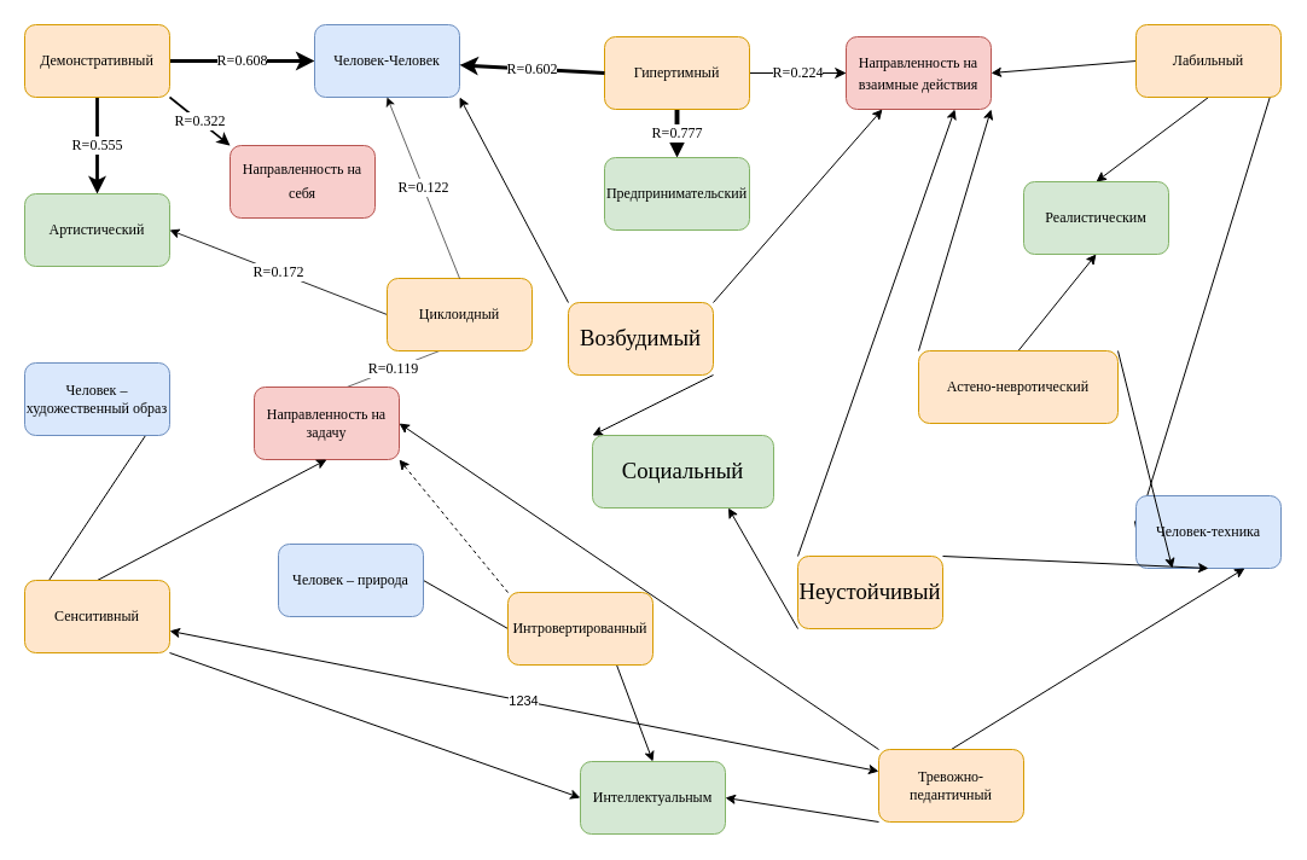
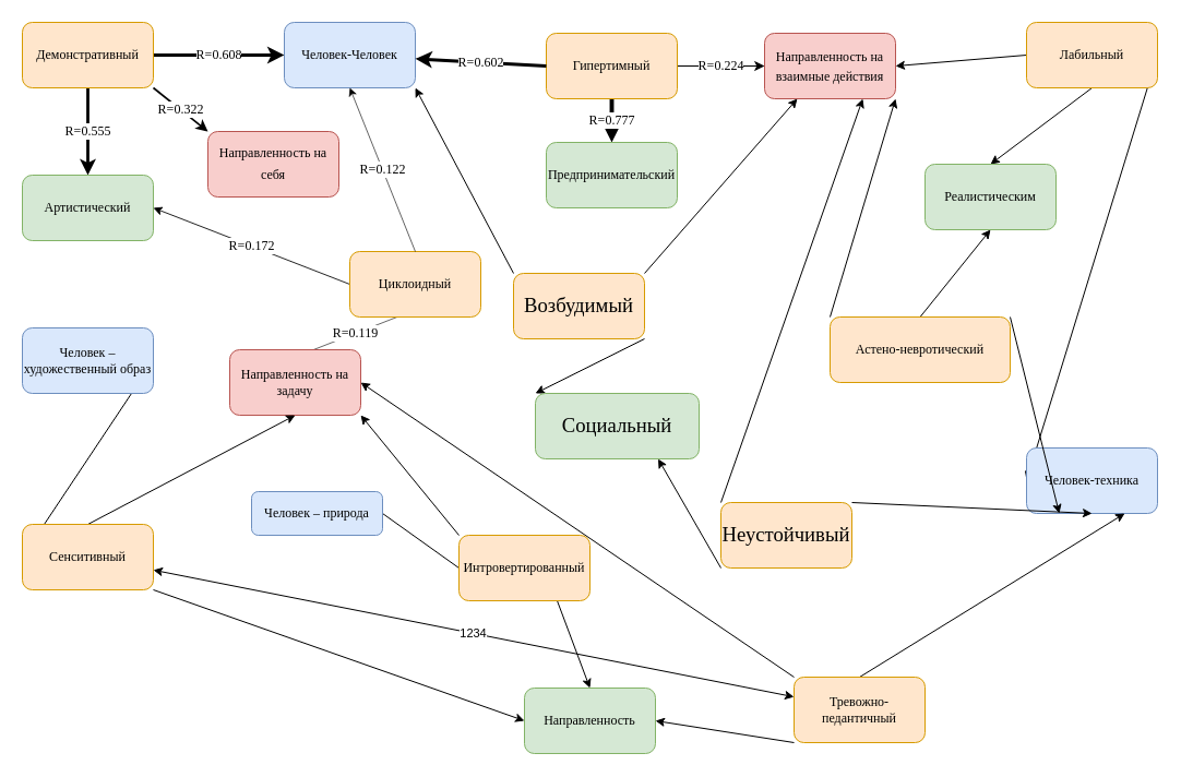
  <mxCell id="0" />
  <mxCell id="1" parent="0" />
  <mxCell id="2" value="R=0.608" style="rounded=0;orthogonalLoop=1;jettySize=auto;html=1;fontFamily=Times New Roman;fontSize=12;strokeWidth=3.04;strokeColor=default;" edge="1" parent="1" source="4" target="5"><mxGeometry relative="1" as="geometry" /></mxCell>
  <mxCell id="3" value="R=0.555" style="rounded=0;orthogonalLoop=1;jettySize=auto;html=1;strokeWidth=2.775;fontFamily=Times New Roman;fontSize=12;strokeColor=default;" edge="1" parent="1" source="4" target="7"><mxGeometry relative="1" as="geometry" /></mxCell>
  <mxCell id="4" value="&lt;span style=&quot;text-align: start; line-height: 19.973px;&quot;&gt;&lt;font&gt;Демонстративный&lt;/font&gt;&lt;/span&gt;&lt;span style=&quot;text-align: start;&quot;&gt;&lt;/span&gt;" style="rounded=1;whiteSpace=wrap;html=1;fontFamily=Times New Roman;fontSize=12;fillColor=#ffe6cc;strokeColor=#d79b00;" vertex="1" parent="1"><mxGeometry width="120" height="60" as="geometry" x="20" y="20" /></mxCell>
  <mxCell id="5" value="Человек-Человек" style="whiteSpace=wrap;html=1;rounded=1;fontFamily=Times New Roman;fontSize=12;fillColor=#dae8fc;strokeColor=#6c8ebf;" vertex="1" parent="1"><mxGeometry x="260" width="120" height="60" as="geometry" y="20" /></mxCell>
  <mxCell id="6" style="edgeStyle=orthogonalEdgeStyle;rounded=0;orthogonalLoop=1;jettySize=auto;html=1;exitX=0.5;exitY=1;exitDx=0;exitDy=0;fontSize=12;fontFamily=Times New Roman;" edge="1" parent="1" source="7"><mxGeometry relative="1" as="geometry"><mxPoint x="79.737" y="220.316" as="targetPoint" /></mxGeometry></mxCell>
  <mxCell id="7" value="&lt;br&gt;&lt;span&gt;&lt;font&gt;Артистический&lt;/font&gt;&lt;/span&gt;&lt;div&gt;&lt;br&gt;&lt;/div&gt;" style="whiteSpace=wrap;html=1;fontFamily=Times New Roman;fillColor=#d5e8d4;strokeColor=#82b366;rounded=1;fontSize=12;" vertex="1" parent="1"><mxGeometry y="160" width="120" height="60" as="geometry" x="20" /></mxCell>
  <mxCell id="8" value="R=0.322" style="endArrow=classic;html=1;rounded=0;exitX=1;exitY=1;exitDx=0;exitDy=0;entryX=0;entryY=0;entryDx=0;entryDy=0;strokeWidth=1.61;fontFamily=Times New Roman;fontSize=12;strokeColor=default;" edge="1" parent="1" source="4" target="9"><mxGeometry width="50" height="50" relative="1" as="geometry"><mxPoint x="370" y="320" as="sourcePoint" /><mxPoint x="260" y="140" as="targetPoint" /></mxGeometry></mxCell>
  <mxCell id="9" value="&lt;span style=&quot;text-align: start; line-height: 19.973px;&quot;&gt;&lt;font&gt;Направленность на себя&lt;/font&gt;&lt;/span&gt;&lt;span style=&quot;text-align: start;&quot;&gt;&lt;/span&gt;" style="rounded=1;whiteSpace=wrap;html=1;fillColor=#f8cecc;strokeColor=#b85450;fontFamily=Times New Roman;fontSize=12;" vertex="1" parent="1"><mxGeometry x="190" y="120" width="120" height="60" as="geometry" /></mxCell>
  <mxCell id="10" value="R=0.777" style="rounded=0;orthogonalLoop=1;jettySize=auto;html=1;exitX=0.5;exitY=1;exitDx=0;exitDy=0;entryX=0.5;entryY=0;entryDx=0;entryDy=0;strokeWidth=3.885;fontFamily=Times New Roman;fontSize=12;strokeColor=default;" edge="1" parent="1" source="12" target="14"><mxGeometry relative="1" as="geometry" /></mxCell>
  <mxCell id="11" value="R=0.224" style="rounded=0;orthogonalLoop=1;jettySize=auto;html=1;exitX=1;exitY=0.5;exitDx=0;exitDy=0;entryX=0;entryY=0.5;entryDx=0;entryDy=0;strokeWidth=1.12;fontFamily=Times New Roman;fontSize=12;strokeColor=default;" edge="1" parent="1" source="12" target="15"><mxGeometry relative="1" as="geometry" /></mxCell>
  <mxCell id="12" value="&lt;br&gt;&lt;span&gt;Гипертимный&lt;/span&gt;&lt;div&gt;&lt;br&gt;&lt;/div&gt;" style="rounded=1;whiteSpace=wrap;html=1;fillColor=#ffe6cc;strokeColor=#d79b00;fontFamily=Times New Roman;fontSize=12;" vertex="1" parent="1"><mxGeometry x="500" y="30" width="120" height="60" as="geometry" /></mxCell>
  <mxCell id="13" value="R=0.602" style="endArrow=classic;html=1;rounded=0;exitX=0;exitY=0.5;exitDx=0;exitDy=0;strokeWidth=3.01;fontFamily=Times New Roman;fontSize=12;strokeColor=default;" edge="1" parent="1" source="12" target="5"><mxGeometry width="50" height="50" relative="1" as="geometry"><mxPoint x="360" y="280" as="sourcePoint" /><mxPoint x="410" y="230" as="targetPoint" /></mxGeometry></mxCell>
  <mxCell id="14" value="&lt;br&gt;&lt;span&gt;Предпринимательский&lt;/span&gt;&lt;div&gt;&lt;br&gt;&lt;/div&gt;" style="rounded=1;whiteSpace=wrap;html=1;fillColor=#d5e8d4;strokeColor=#82b366;fontFamily=Times New Roman;fontSize=12;" vertex="1" parent="1"><mxGeometry x="500" y="130" width="120" height="60" as="geometry" /></mxCell>
  <mxCell id="15" value="&lt;span style=&quot;text-align: start; line-height: 19.973px;&quot;&gt;Н&lt;/span&gt;&lt;span style=&quot;text-align: start; background-color: transparent;&quot;&gt;аправленность на взаимные действия&lt;/span&gt;&lt;div&gt;&lt;span style=&quot;text-align: start;&quot;&gt;&lt;/span&gt;&lt;/div&gt;" style="rounded=1;whiteSpace=wrap;html=1;fillColor=#f8cecc;strokeColor=#b85450;fontFamily=Times New Roman;fontSize=12;" vertex="1" parent="1"><mxGeometry x="700" y="30" width="120" height="60" as="geometry" /></mxCell>
  <mxCell id="16" value="R=0.172" style="rounded=0;orthogonalLoop=1;jettySize=auto;html=1;exitX=0;exitY=0.5;exitDx=0;exitDy=0;entryX=1;entryY=0.5;entryDx=0;entryDy=0;strokeColor=default;strokeWidth=0.86;fontSize=12;fontFamily=Times New Roman;" edge="1" parent="1" source="18" target="7"><mxGeometry relative="1" as="geometry" /></mxCell>
  <mxCell id="17" value="R=0.119" style="rounded=0;orthogonalLoop=1;jettySize=auto;html=1;exitX=1;exitY=0.5;exitDx=0;exitDy=0;entryX=0;entryY=0.5;entryDx=0;entryDy=0;strokeColor=default;strokeWidth=0.595;fontSize=12;fontFamily=Times New Roman;" edge="1" parent="1" source="18" target="20"><mxGeometry relative="1" as="geometry" /></mxCell>
  <mxCell id="18" value="&lt;br&gt;&lt;span&gt;Циклоидный&lt;/span&gt;&lt;div&gt;&lt;br&gt;&lt;/div&gt;" style="rounded=1;whiteSpace=wrap;html=1;fillColor=#ffe6cc;strokeColor=#d79b00;fontSize=12;fontFamily=Times New Roman;" vertex="1" parent="1"><mxGeometry x="320" y="230" width="120" height="60" as="geometry" /></mxCell>
  <mxCell id="19" value="R=0.122" style="endArrow=classic;html=1;rounded=0;exitX=0.5;exitY=0;exitDx=0;exitDy=0;entryX=0.5;entryY=1;entryDx=0;entryDy=0;strokeColor=default;strokeWidth=0.61;fontSize=12;fontFamily=Times New Roman;" edge="1" parent="1" source="18" target="5"><mxGeometry width="50" height="50" relative="1" as="geometry"><mxPoint x="80" y="320" as="sourcePoint" /><mxPoint x="130" y="270" as="targetPoint" /></mxGeometry></mxCell>
  <mxCell id="20" value="&lt;div&gt;&lt;span style=&quot;background-color: transparent;&quot;&gt;Н&lt;/span&gt;&lt;span style=&quot;background-color: transparent;&quot;&gt;аправленность на задачу&lt;/span&gt;&lt;br&gt;&lt;/div&gt;" style="rounded=1;whiteSpace=wrap;html=1;fillColor=#f8cecc;strokeColor=#b85450;fontSize=12;fontFamily=Times New Roman;" vertex="1" parent="1"><mxGeometry x="210" y="320" width="120" height="60" as="geometry" /></mxCell>
  <mxCell id="21" style="rounded=0;orthogonalLoop=1;jettySize=auto;html=1;exitX=1;exitY=0.5;exitDx=0;exitDy=0;entryX=0;entryY=0.5;entryDx=0;entryDy=0;fontSize=12;fontFamily=Times New Roman;" edge="1" parent="1" source="24" target="25"><mxGeometry relative="1" as="geometry" /></mxCell>
  <mxCell id="22" style="rounded=0;orthogonalLoop=1;jettySize=auto;html=1;exitX=0.5;exitY=1;exitDx=0;exitDy=0;entryX=0.5;entryY=0;entryDx=0;entryDy=0;fontSize=12;fontFamily=Times New Roman;" edge="1" parent="1" source="24" target="26"><mxGeometry relative="1" as="geometry" /></mxCell>
  <mxCell id="23" style="rounded=0;orthogonalLoop=1;jettySize=auto;html=1;exitX=0;exitY=0.5;exitDx=0;exitDy=0;entryX=1;entryY=0.5;entryDx=0;entryDy=0;fontSize=12;fontFamily=Times New Roman;" edge="1" parent="1" source="24" target="15"><mxGeometry relative="1" as="geometry"><mxPoint x="230" y="360" as="targetPoint" /></mxGeometry></mxCell>
  <mxCell id="24" value="&lt;span&gt;Лабильный&lt;/span&gt;" style="rounded=1;whiteSpace=wrap;html=1;fillColor=#ffe6cc;strokeColor=#d79b00;fontSize=12;fontFamily=Times New Roman;" vertex="1" parent="1"><mxGeometry x="940" width="120" height="60" as="geometry" y="20" /></mxCell>
  <mxCell id="25" value="&lt;span&gt;Человек-техника&lt;/span&gt;" style="rounded=1;whiteSpace=wrap;html=1;fillColor=#dae8fc;strokeColor=#6c8ebf;fontSize=12;fontFamily=Times New Roman;" vertex="1" parent="1"><mxGeometry x="940" y="410" width="120" height="60" as="geometry" /></mxCell>
  <mxCell id="26" value="&lt;span&gt;Реалистическим&lt;/span&gt;" style="rounded=1;whiteSpace=wrap;html=1;fillColor=#d5e8d4;strokeColor=#82b366;fontSize=12;fontFamily=Times New Roman;" vertex="1" parent="1"><mxGeometry x="847" y="150" width="120" height="60" as="geometry" /></mxCell>
  <mxCell id="27" style="rounded=0;orthogonalLoop=1;jettySize=auto;html=1;exitX=0;exitY=0;exitDx=0;exitDy=0;entryX=1;entryY=1;entryDx=0;entryDy=0;fontSize=12;fontFamily=Times New Roman;" edge="1" parent="1" source="30" target="15"><mxGeometry relative="1" as="geometry" /></mxCell>
  <mxCell id="28" style="rounded=0;orthogonalLoop=1;jettySize=auto;html=1;exitX=0.5;exitY=0;exitDx=0;exitDy=0;entryX=0.5;entryY=1;entryDx=0;entryDy=0;fontSize=12;fontFamily=Times New Roman;" edge="1" parent="1" source="30" target="26"><mxGeometry relative="1" as="geometry" /></mxCell>
  <mxCell id="29" style="rounded=0;orthogonalLoop=1;jettySize=auto;html=1;exitX=1;exitY=0;exitDx=0;exitDy=0;entryX=0.25;entryY=1;entryDx=0;entryDy=0;fontSize=12;fontFamily=Times New Roman;" edge="1" parent="1" source="30" target="25"><mxGeometry relative="1" as="geometry" /></mxCell>
  <mxCell id="30" value="&lt;br&gt;&lt;span&gt;Астено-невротический&lt;/span&gt;&lt;div&gt;&lt;br&gt;&lt;/div&gt;" style="rounded=1;whiteSpace=wrap;html=1;fillColor=#ffe6cc;strokeColor=#d79b00;fontSize=12;fontFamily=Times New Roman;" vertex="1" parent="1"><mxGeometry x="760" y="290" width="165" height="60" as="geometry" /></mxCell>
  <mxCell id="31" style="rounded=0;orthogonalLoop=1;jettySize=auto;html=1;exitX=0;exitY=0.5;exitDx=0;exitDy=0;entryX=1;entryY=0.5;entryDx=0;entryDy=0;fontSize=12;fontFamily=Times New Roman;" edge="1" parent="1" source="34" target="35"><mxGeometry relative="1" as="geometry" /></mxCell>
  <mxCell id="32" style="rounded=0;orthogonalLoop=1;jettySize=auto;html=1;exitX=1;exitY=1;exitDx=0;exitDy=0;entryX=0;entryY=0.5;entryDx=0;entryDy=0;fontSize=12;" edge="1" parent="1" source="34" target="36"><mxGeometry relative="1" as="geometry" /></mxCell>
  <mxCell id="33" style="rounded=0;orthogonalLoop=1;jettySize=auto;html=1;exitX=0.5;exitY=0;exitDx=0;exitDy=0;entryX=0.5;entryY=1;entryDx=0;entryDy=0;fontSize=12;" edge="1" parent="1" source="34" target="20"><mxGeometry relative="1" as="geometry" /></mxCell>
  <mxCell id="34" value="&lt;span&gt;Сенситивный&lt;/span&gt;" style="rounded=1;whiteSpace=wrap;html=1;fillColor=#ffe6cc;strokeColor=#d79b00;fontSize=12;fontFamily=Times New Roman;" vertex="1" parent="1"><mxGeometry y="480" width="120" height="60" as="geometry" x="20" /></mxCell>
  <mxCell id="35" value="&lt;br&gt;&lt;span&gt;Человек – художественный образ&lt;/span&gt;&lt;div&gt;&lt;br&gt;&lt;/div&gt;" style="rounded=1;whiteSpace=wrap;html=1;fillColor=#dae8fc;strokeColor=#6c8ebf;fontSize=12;fontFamily=Times New Roman;" vertex="1" parent="1"><mxGeometry y="300" width="120" height="60" as="geometry" x="20" /></mxCell>
- <mxCell id="36" value="&lt;br&gt;&lt;span&gt;Интеллектуальным&lt;/span&gt;&lt;div&gt;&lt;br&gt;&lt;/div&gt;" style="rounded=1;whiteSpace=wrap;html=1;fillColor=#d5e8d4;strokeColor=#82b366;fontSize=12;fontFamily=Times New Roman;" vertex="1" parent="1"><mxGeometry x="480" y="630" width="120" height="60" as="geometry" /></mxCell>
+ <mxCell id="36" value="&lt;br&gt;&lt;span&gt;Направленность&lt;/span&gt;&lt;div&gt;&lt;br&gt;&lt;/div&gt;" style="rounded=1;whiteSpace=wrap;html=1;fillColor=#d5e8d4;strokeColor=#82b366;fontSize=12;fontFamily=Times New Roman;" vertex="1" parent="1"><mxGeometry x="480" y="630" width="120" height="60" as="geometry" /></mxCell>
  <mxCell id="37" style="rounded=0;orthogonalLoop=1;jettySize=auto;html=1;exitX=0.5;exitY=0;exitDx=0;exitDy=0;entryX=0.75;entryY=1;entryDx=0;entryDy=0;fontSize=12;" edge="1" parent="1" source="40" target="25"><mxGeometry relative="1" as="geometry" /></mxCell>
  <mxCell id="38" style="rounded=0;orthogonalLoop=1;jettySize=auto;html=1;exitX=0;exitY=1;exitDx=0;exitDy=0;entryX=1;entryY=0.5;entryDx=0;entryDy=0;fontSize=12;" edge="1" parent="1" source="40" target="36"><mxGeometry relative="1" as="geometry" /></mxCell>
  <mxCell id="39" style="rounded=0;orthogonalLoop=1;jettySize=auto;html=1;exitX=0;exitY=0;exitDx=0;exitDy=0;entryX=1;entryY=0.5;entryDx=0;entryDy=0;fontSize=12;" edge="1" parent="1" source="40" target="20"><mxGeometry relative="1" as="geometry" /></mxCell>
  <mxCell id="40" value="&lt;br&gt;&lt;span style=&quot;font-family: &amp;quot;Times New Roman&amp;quot;;&quot;&gt;Тревожно-педантичный&lt;/span&gt;&lt;div&gt;&lt;br&gt;&lt;/div&gt;" style="rounded=1;whiteSpace=wrap;html=1;fillColor=#ffe6cc;strokeColor=#d79b00;fontSize=12;" vertex="1" parent="1"><mxGeometry x="727" y="620" width="120" height="60" as="geometry" /></mxCell>
  <mxCell id="41" style="rounded=0;orthogonalLoop=1;jettySize=auto;html=1;exitX=0;exitY=0.5;exitDx=0;exitDy=0;entryX=1;entryY=0.5;entryDx=0;entryDy=0;fontSize=12;endArrow=none;" edge="1" parent="1" source="44" target="45"><mxGeometry relative="1" as="geometry" /></mxCell>
  <mxCell id="42" style="rounded=0;orthogonalLoop=1;jettySize=auto;html=1;exitX=0.75;exitY=1;exitDx=0;exitDy=0;entryX=0.5;entryY=0;entryDx=0;entryDy=0;" edge="1" parent="1" source="44" target="36"><mxGeometry relative="1" as="geometry" /></mxCell>
- <mxCell id="43" style="rounded=0;orthogonalLoop=1;jettySize=auto;html=1;exitX=0;exitY=0;exitDx=0;exitDy=0;entryX=1;entryY=1;entryDx=0;entryDy=0;dashed=1;" edge="1" parent="1" source="44" target="20"><mxGeometry relative="1" as="geometry" /></mxCell>
+ <mxCell id="43" style="rounded=0;orthogonalLoop=1;jettySize=auto;html=1;exitX=0;exitY=0;exitDx=0;exitDy=0;entryX=1;entryY=1;entryDx=0;entryDy=0;" edge="1" parent="1" source="44" target="20"><mxGeometry relative="1" as="geometry" /></mxCell>
  <mxCell id="44" value="&lt;span style=&quot;text-align: start; line-height: 19.973px; font-family: &amp;quot;Times New Roman&amp;quot;;&quot;&gt;Интровертированный&lt;/span&gt;&lt;span style=&quot;text-align: start;&quot;&gt;&lt;/span&gt;" style="rounded=1;whiteSpace=wrap;html=1;fillColor=#ffe6cc;strokeColor=#d79b00;fontSize=12;" vertex="1" parent="1"><mxGeometry x="420" y="490" width="120" height="60" as="geometry" /></mxCell>
- <mxCell id="45" value="&lt;br&gt;&lt;span style=&quot;font-family: &amp;quot;Times New Roman&amp;quot;;&quot;&gt;Человек – природа&lt;/span&gt;&lt;div&gt;&lt;br&gt;&lt;/div&gt;" style="rounded=1;whiteSpace=wrap;html=1;fillColor=#dae8fc;strokeColor=#6c8ebf;fontSize=12;" vertex="1" parent="1"><mxGeometry x="230" y="450" width="120" height="60" as="geometry" /></mxCell>
+ <mxCell id="45" value="&lt;br&gt;&lt;span style=&quot;font-family: &amp;quot;Times New Roman&amp;quot;;&quot;&gt;Человек – природа&lt;/span&gt;&lt;div&gt;&lt;br&gt;&lt;/div&gt;" style="rounded=1;whiteSpace=wrap;html=1;fillColor=#dae8fc;strokeColor=#6c8ebf;fontSize=12;" vertex="1" parent="1"><mxGeometry x="230" y="450" width="120" height="40" as="geometry" /></mxCell>
  <mxCell id="46" style="rounded=0;orthogonalLoop=1;jettySize=auto;html=1;exitX=0;exitY=0;exitDx=0;exitDy=0;entryX=1;entryY=1;entryDx=0;entryDy=0;" edge="1" parent="1" source="49" target="5"><mxGeometry relative="1" as="geometry" /></mxCell>
  <mxCell id="47" style="rounded=0;orthogonalLoop=1;jettySize=auto;html=1;exitX=1;exitY=0;exitDx=0;exitDy=0;entryX=0.25;entryY=1;entryDx=0;entryDy=0;" edge="1" parent="1" source="49" target="15"><mxGeometry relative="1" as="geometry" /></mxCell>
  <mxCell id="48" style="rounded=0;orthogonalLoop=1;jettySize=auto;html=1;exitX=1;exitY=1;exitDx=0;exitDy=0;entryX=0;entryY=0;entryDx=0;entryDy=0;" edge="1" parent="1" source="49" target="50"><mxGeometry relative="1" as="geometry" /></mxCell>
  <mxCell id="49" value="&lt;br&gt;&lt;span style=&quot;font-size:14.0pt;mso-bidi-font-size:11.0pt;&lt;br/&gt;line-height:107%;font-family:&amp;quot;Times New Roman&amp;quot;;mso-fareast-font-family:Calibri;&lt;br/&gt;mso-fareast-theme-font:minor-latin;mso-ansi-language:RU;mso-fareast-language:&lt;br/&gt;EN-US;mso-bidi-language:AR-SA&quot;&gt;Возбудимый&lt;/span&gt;&lt;div&gt;&lt;br/&gt;&lt;/div&gt;" style="rounded=1;whiteSpace=wrap;html=1;fillColor=#ffe6cc;strokeColor=#d79b00;" vertex="1" parent="1"><mxGeometry x="470" y="250" width="120" height="60" as="geometry" /></mxCell>
  <mxCell id="50" value="&lt;br&gt;&lt;span style=&quot;font-size:14.0pt;mso-bidi-font-size:11.0pt;&lt;br/&gt;line-height:107%;font-family:&amp;quot;Times New Roman&amp;quot;;mso-fareast-font-family:Calibri;&lt;br/&gt;mso-fareast-theme-font:minor-latin;mso-ansi-language:RU;mso-fareast-language:&lt;br/&gt;EN-US;mso-bidi-language:AR-SA&quot;&gt;Социальный&lt;/span&gt;&lt;div&gt;&lt;br&gt;&lt;/div&gt;" style="rounded=1;whiteSpace=wrap;html=1;fillColor=#d5e8d4;strokeColor=#82b366;" vertex="1" parent="1"><mxGeometry x="490" y="360" width="150" height="60" as="geometry" /></mxCell>
  <mxCell id="51" style="rounded=0;orthogonalLoop=1;jettySize=auto;html=1;exitX=0;exitY=0;exitDx=0;exitDy=0;entryX=0.75;entryY=1;entryDx=0;entryDy=0;" edge="1" parent="1" source="54" target="15"><mxGeometry relative="1" as="geometry" /></mxCell>
  <mxCell id="52" style="rounded=0;orthogonalLoop=1;jettySize=auto;html=1;exitX=0;exitY=1;exitDx=0;exitDy=0;entryX=0.75;entryY=1;entryDx=0;entryDy=0;" edge="1" parent="1" source="54" target="50"><mxGeometry relative="1" as="geometry" /></mxCell>
  <mxCell id="53" style="rounded=0;orthogonalLoop=1;jettySize=auto;html=1;exitX=1;exitY=0;exitDx=0;exitDy=0;entryX=0.5;entryY=1;entryDx=0;entryDy=0;" edge="1" parent="1" source="54" target="25"><mxGeometry relative="1" as="geometry"><mxPoint x="1200" y="110" as="targetPoint" /></mxGeometry></mxCell>
  <mxCell id="54" value="&lt;br&gt;&lt;span style=&quot;font-size:14.0pt;mso-bidi-font-size:11.0pt;&lt;br/&gt;line-height:107%;font-family:&amp;quot;Times New Roman&amp;quot;;mso-fareast-font-family:Calibri;&lt;br/&gt;mso-fareast-theme-font:minor-latin;mso-ansi-language:RU;mso-fareast-language:&lt;br/&gt;EN-US;mso-bidi-language:AR-SA&quot;&gt;Неустойчивый&lt;/span&gt;&lt;div&gt;&lt;br/&gt;&lt;/div&gt;" style="rounded=1;whiteSpace=wrap;html=1;fillColor=#ffe6cc;strokeColor=#d79b00;" vertex="1" parent="1"><mxGeometry x="660" y="460" width="120" height="60" as="geometry" /></mxCell>
  <mxCell id="55" value="1234" style="endArrow=classic;startArrow=classic;html=1;rounded=0;" edge="1" parent="1" source="34" target="40"><mxGeometry width="50" height="50" relative="1" as="geometry"><mxPoint x="470" y="940" as="sourcePoint" /><mxPoint x="520" y="890" as="targetPoint" /></mxGeometry></mxCell>
